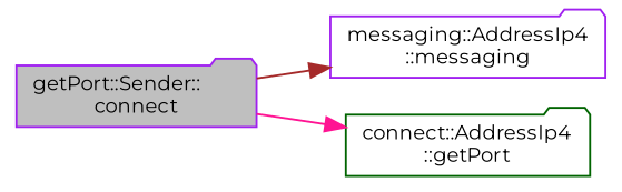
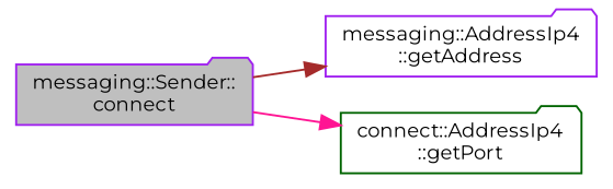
  digraph {
    fontname=Montserrat
    rankdir=LR
    node [color=purple fillcolor=white fontname=Montserrat fontsize=10 shape=folder style=filled]
    edge [fontname=Montserrat fontsize=10 labelfontname=Helvetica labelfontsize=10 style=solid]
-   n1 [fillcolor=grey75 fontcolor=black height=0.2 label="getPort::Sender::\lconnect" width=0.4]
-   n2 [height=0.2 label="messaging::AddressIp4\l::messaging" width=0.4]
+   n1 [fillcolor=grey75 fontcolor=black height=0.2 label="messaging::Sender::\lconnect" width=0.4]
+   n2 [height=0.2 label="messaging::AddressIp4\l::getAddress" width=0.4]
    n3 [color=darkgreen height=0.2 label="connect::AddressIp4\l::getPort" width=0.4]
    n1 -> n2 [color=brown]
    n1 -> n3 [color=deeppink]
  }
